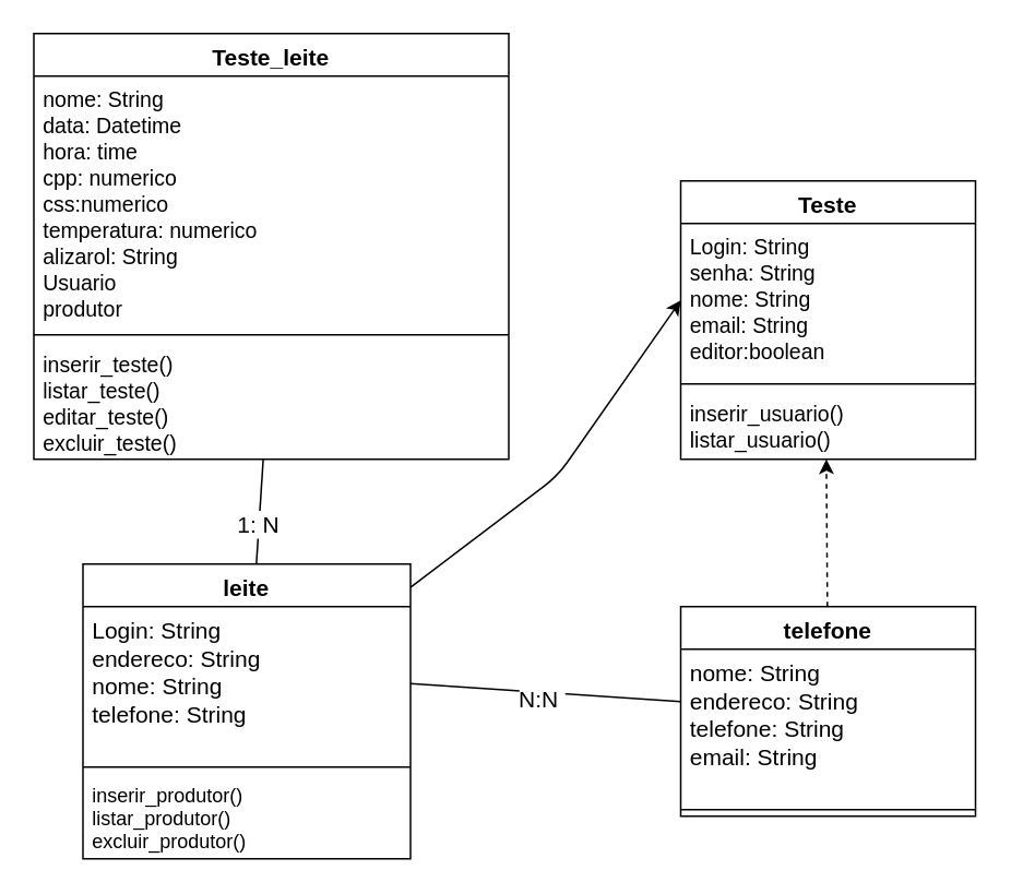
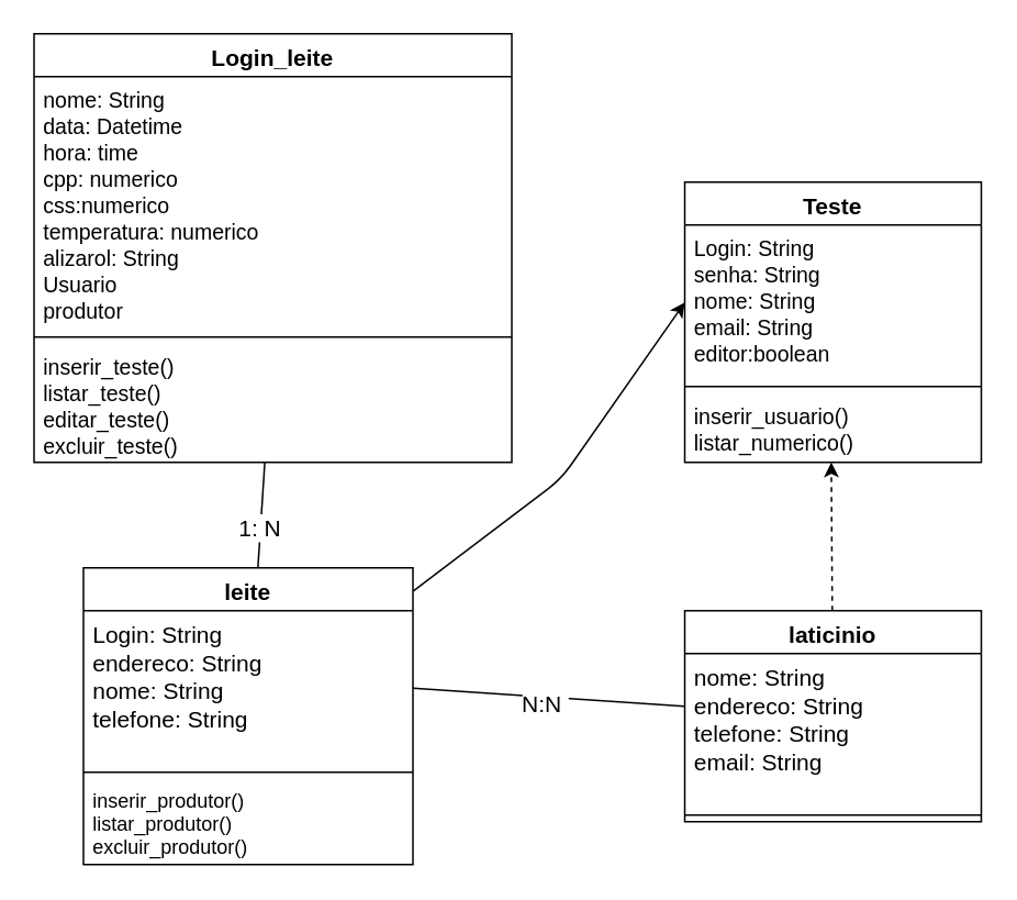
  <mxCell id="0" />
  <mxCell id="1" parent="0" />
  <mxCell id="2" value="Teste" style="swimlane;fontStyle=1;align=center;verticalAlign=top;childLayout=stackLayout;horizontal=1;startSize=26;horizontalStack=0;resizeParent=1;resizeParentMax=0;resizeLast=0;collapsible=1;marginBottom=0;fontSize=14;" vertex="1" parent="1"><mxGeometry x="415" y="110" width="180" height="170" as="geometry" /></mxCell>
  <mxCell id="3" value="Login: String&#10;senha: String&#10;nome: String&#10;email: String&#10;editor:boolean" style="text;strokeColor=none;fillColor=none;align=left;verticalAlign=top;spacingLeft=4;spacingRight=4;overflow=hidden;rotatable=0;points=[[0,0.5],[1,0.5]];portConstraint=eastwest;fontSize=13;" vertex="1" parent="2"><mxGeometry y="26" width="180" height="94" as="geometry" /></mxCell>
  <mxCell id="4" value="" style="line;strokeWidth=1;fillColor=none;align=left;verticalAlign=middle;spacingTop=-1;spacingLeft=3;spacingRight=3;rotatable=0;labelPosition=right;points=[];portConstraint=eastwest;" vertex="1" parent="2"><mxGeometry y="120" width="180" height="8" as="geometry" /></mxCell>
- <mxCell id="5" value="inserir_usuario()&#10;listar_usuario()" style="text;strokeColor=none;fillColor=none;align=left;verticalAlign=top;spacingLeft=4;spacingRight=4;overflow=hidden;rotatable=0;points=[[0,0.5],[1,0.5]];portConstraint=eastwest;fontSize=13;" vertex="1" parent="2"><mxGeometry y="128" width="180" height="42" as="geometry" /></mxCell>
- <mxCell id="6" value="Teste_leite" style="swimlane;fontStyle=1;align=center;verticalAlign=top;childLayout=stackLayout;horizontal=1;startSize=26;horizontalStack=0;resizeParent=1;resizeParentMax=0;resizeLast=0;collapsible=1;marginBottom=0;fontSize=14;" vertex="1" parent="1"><mxGeometry x="20" y="20" width="290" height="260" as="geometry" /></mxCell>
+ <mxCell id="5" value="inserir_usuario()&#10;listar_numerico()" style="text;strokeColor=none;fillColor=none;align=left;verticalAlign=top;spacingLeft=4;spacingRight=4;overflow=hidden;rotatable=0;points=[[0,0.5],[1,0.5]];portConstraint=eastwest;fontSize=13;" vertex="1" parent="2"><mxGeometry y="128" width="180" height="42" as="geometry" /></mxCell>
+ <mxCell id="6" value="Login_leite" style="swimlane;fontStyle=1;align=center;verticalAlign=top;childLayout=stackLayout;horizontal=1;startSize=26;horizontalStack=0;resizeParent=1;resizeParentMax=0;resizeLast=0;collapsible=1;marginBottom=0;fontSize=14;" vertex="1" parent="1"><mxGeometry x="20" y="20" width="290" height="260" as="geometry" /></mxCell>
  <mxCell id="7" value="nome: String&#10;data: Datetime&#10;hora: time&#10;cpp: numerico&#10;css:numerico&#10;temperatura: numerico&#10;alizarol: String&#10;Usuario&#10;produtor" style="text;strokeColor=none;fillColor=none;align=left;verticalAlign=top;spacingLeft=4;spacingRight=4;overflow=hidden;rotatable=0;points=[[0,0.5],[1,0.5]];portConstraint=eastwest;fontSize=13;" vertex="1" parent="6"><mxGeometry y="26" width="290" height="154" as="geometry" /></mxCell>
  <mxCell id="8" value="" style="line;strokeWidth=1;fillColor=none;align=left;verticalAlign=middle;spacingTop=-1;spacingLeft=3;spacingRight=3;rotatable=0;labelPosition=right;points=[];portConstraint=eastwest;" vertex="1" parent="6"><mxGeometry y="180" width="290" height="8" as="geometry" /></mxCell>
  <mxCell id="9" value="inserir_teste()&#10;listar_teste()&#10;editar_teste()&#10;excluir_teste()" style="text;strokeColor=none;fillColor=none;align=left;verticalAlign=top;spacingLeft=4;spacingRight=4;overflow=hidden;rotatable=0;points=[[0,0.5],[1,0.5]];portConstraint=eastwest;fontSize=13;" vertex="1" parent="6"><mxGeometry y="188" width="290" height="72" as="geometry" /></mxCell>
  <mxCell id="10" style="edgeStyle=none;html=1;entryX=0.483;entryY=1;entryDx=0;entryDy=0;fontSize=14;entryPerimeter=0;endArrow=none;endFill=0;" edge="1" parent="1" source="13" target="9"><mxGeometry relative="1" as="geometry" /></mxCell>
  <mxCell id="11" value="1: N" style="edgeLabel;html=1;align=center;verticalAlign=middle;resizable=0;points=[];fontSize=14;" vertex="1" connectable="0" parent="10"><mxGeometry x="-0.243" y="1" relative="1" as="geometry"><mxPoint as="offset" /></mxGeometry></mxCell>
  <mxCell id="12" style="edgeStyle=none;html=1;entryX=0;entryY=0.5;entryDx=0;entryDy=0;fontSize=14;" edge="1" parent="1" source="13" target="3"><mxGeometry relative="1" as="geometry"><Array as="points"><mxPoint x="340" y="290" /></Array></mxGeometry></mxCell>
  <mxCell id="13" value="leite" style="swimlane;fontStyle=1;align=center;verticalAlign=top;childLayout=stackLayout;horizontal=1;startSize=26;horizontalStack=0;resizeParent=1;resizeParentMax=0;resizeLast=0;collapsible=1;marginBottom=0;fontSize=14;" vertex="1" parent="1"><mxGeometry x="50" y="344" width="200" height="180" as="geometry" /></mxCell>
  <mxCell id="14" value="Login: String&#10;endereco: String&#10;nome: String&#10;telefone: String" style="text;strokeColor=none;fillColor=none;align=left;verticalAlign=top;spacingLeft=4;spacingRight=4;overflow=hidden;rotatable=0;points=[[0,0.5],[1,0.5]];portConstraint=eastwest;fontSize=14;" vertex="1" parent="13"><mxGeometry y="26" width="200" height="94" as="geometry" /></mxCell>
  <mxCell id="15" value="" style="line;strokeWidth=1;fillColor=none;align=left;verticalAlign=middle;spacingTop=-1;spacingLeft=3;spacingRight=3;rotatable=0;labelPosition=right;points=[];portConstraint=eastwest;" vertex="1" parent="13"><mxGeometry y="120" width="200" height="8" as="geometry" /></mxCell>
  <mxCell id="16" value="inserir_produtor()&#10;listar_produtor()&#10;excluir_produtor()" style="text;strokeColor=none;fillColor=none;align=left;verticalAlign=top;spacingLeft=4;spacingRight=4;overflow=hidden;rotatable=0;points=[[0,0.5],[1,0.5]];portConstraint=eastwest;" vertex="1" parent="13"><mxGeometry y="128" width="200" height="52" as="geometry" /></mxCell>
  <mxCell id="17" style="edgeStyle=none;html=1;entryX=1;entryY=0.5;entryDx=0;entryDy=0;fontSize=14;endArrow=none;endFill=0;" edge="1" parent="1" source="20" target="14"><mxGeometry relative="1" as="geometry" /></mxCell>
  <mxCell id="18" value="N:N&amp;nbsp;" style="edgeLabel;html=1;align=center;verticalAlign=middle;resizable=0;points=[];fontSize=14;" vertex="1" connectable="0" parent="17"><mxGeometry x="-0.178" y="3" relative="1" as="geometry"><mxPoint x="-17" as="offset" /></mxGeometry></mxCell>
  <mxCell id="19" style="edgeStyle=none;html=1;entryX=0.494;entryY=1;entryDx=0;entryDy=0;entryPerimeter=0;fontSize=14;dashed=1;" edge="1" parent="1" source="20" target="5"><mxGeometry relative="1" as="geometry" /></mxCell>
- <mxCell id="20" value="telefone" style="swimlane;fontStyle=1;align=center;verticalAlign=top;childLayout=stackLayout;horizontal=1;startSize=26;horizontalStack=0;resizeParent=1;resizeParentMax=0;resizeLast=0;collapsible=1;marginBottom=0;fontSize=14;" vertex="1" parent="1"><mxGeometry x="415" y="370" width="180" height="128" as="geometry" /></mxCell>
+ <mxCell id="20" value="laticinio" style="swimlane;fontStyle=1;align=center;verticalAlign=top;childLayout=stackLayout;horizontal=1;startSize=26;horizontalStack=0;resizeParent=1;resizeParentMax=0;resizeLast=0;collapsible=1;marginBottom=0;fontSize=14;" vertex="1" parent="1"><mxGeometry x="415" y="370" width="180" height="128" as="geometry" /></mxCell>
  <mxCell id="21" value="nome: String&#10;endereco: String&#10;telefone: String&#10;email: String" style="text;strokeColor=none;fillColor=none;align=left;verticalAlign=top;spacingLeft=4;spacingRight=4;overflow=hidden;rotatable=0;points=[[0,0.5],[1,0.5]];portConstraint=eastwest;fontSize=14;" vertex="1" parent="20"><mxGeometry y="26" width="180" height="94" as="geometry" /></mxCell>
  <mxCell id="22" value="" style="line;strokeWidth=1;fillColor=none;align=left;verticalAlign=middle;spacingTop=-1;spacingLeft=3;spacingRight=3;rotatable=0;labelPosition=right;points=[];portConstraint=eastwest;" vertex="1" parent="20"><mxGeometry y="120" width="180" height="8" as="geometry" /></mxCell>
